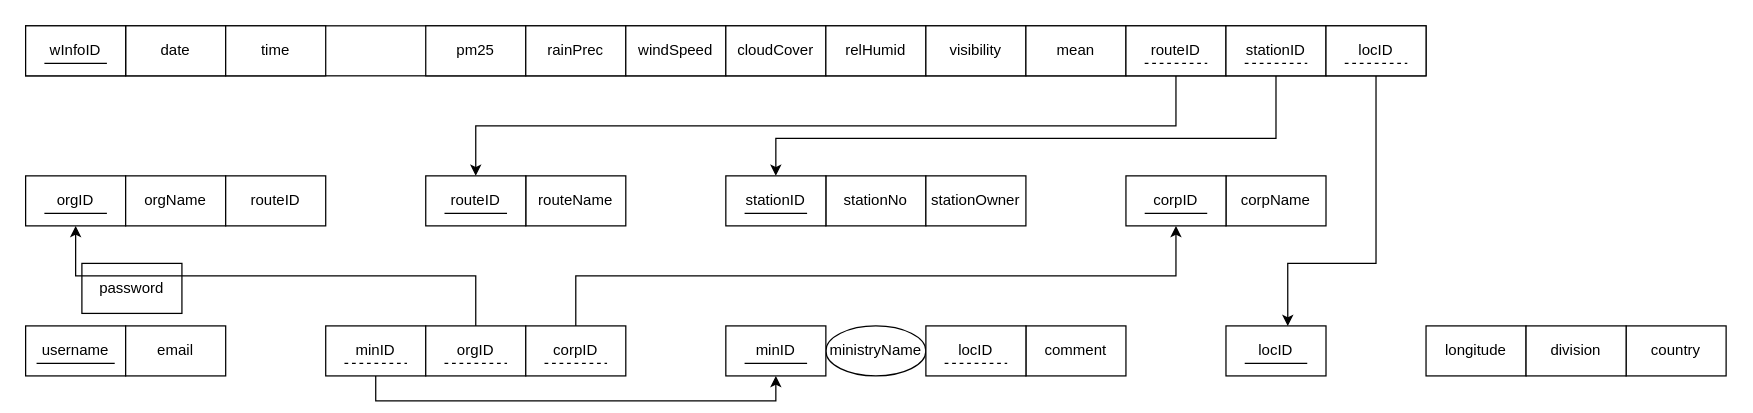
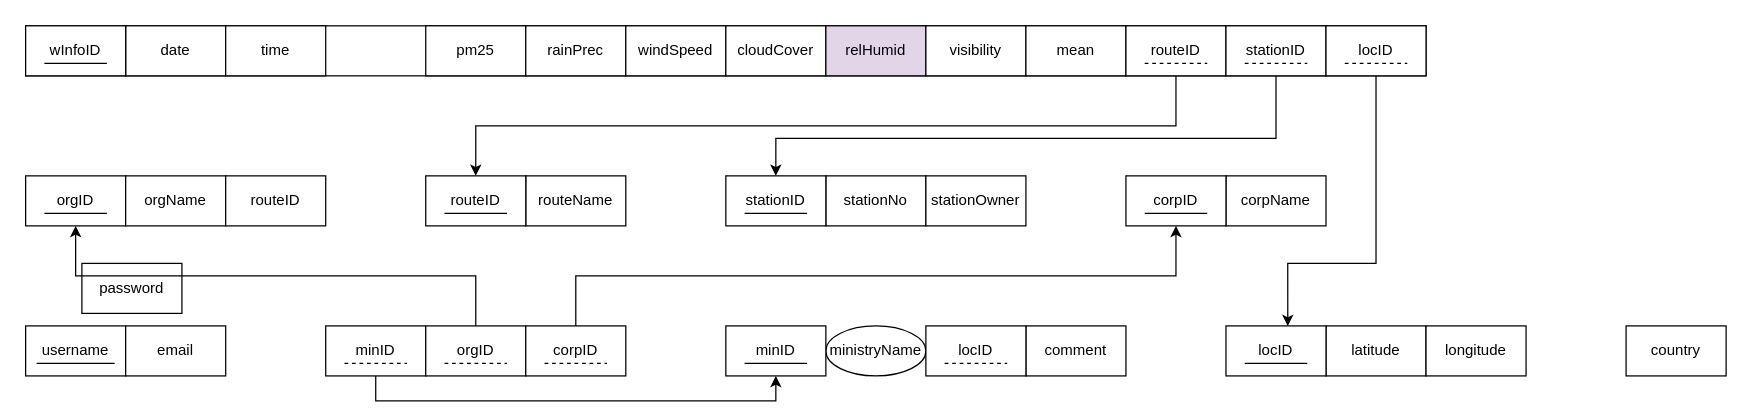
  <mxCell id="0" />
  <mxCell id="1" parent="0" />
  <mxCell id="2" value="username" style="rounded=0;whiteSpace=wrap;html=1;" vertex="1" parent="1"><mxGeometry x="20" y="260" width="80" height="40" as="geometry" /></mxCell>
  <mxCell id="3" value="email" style="rounded=0;whiteSpace=wrap;html=1;" vertex="1" parent="1"><mxGeometry x="100" y="260" width="80" height="40" as="geometry" /></mxCell>
  <mxCell id="4" value="password" style="rounded=0;whiteSpace=wrap;html=1;" vertex="1" parent="1"><mxGeometry x="65" y="210" width="80" height="40" as="geometry" /></mxCell>
  <mxCell id="5" value="routeName" style="rounded=0;whiteSpace=wrap;html=1;" vertex="1" parent="1"><mxGeometry x="420" y="140" width="80" height="40" as="geometry" /></mxCell>
  <mxCell id="6" value="ministryName" style="ellipse;whiteSpace=wrap;html=1;" vertex="1" parent="1"><mxGeometry x="660" y="260" width="80" height="40" as="geometry" /></mxCell>
  <mxCell id="7" value="stationNo" style="rounded=0;whiteSpace=wrap;html=1;" vertex="1" parent="1"><mxGeometry x="660" y="140" width="80" height="40" as="geometry" /></mxCell>
  <mxCell id="8" value="" style="endArrow=none;html=1;rounded=0;" edge="1" parent="1"><mxGeometry width="50" height="50" relative="1" as="geometry"><mxPoint x="28.75" y="290" as="sourcePoint" /><mxPoint x="91.25" y="290" as="targetPoint" /></mxGeometry></mxCell>
  <mxCell id="9" style="edgeStyle=orthogonalEdgeStyle;rounded=0;orthogonalLoop=1;jettySize=auto;html=1;exitX=0.5;exitY=1;exitDx=0;exitDy=0;entryX=0.5;entryY=1;entryDx=0;entryDy=0;" edge="1" parent="1" source="10" target="42"><mxGeometry relative="1" as="geometry" /></mxCell>
  <mxCell id="10" value="minID" style="rounded=0;whiteSpace=wrap;html=1;" vertex="1" parent="1"><mxGeometry x="260" y="260" width="80" height="40" as="geometry" /></mxCell>
  <mxCell id="11" style="edgeStyle=orthogonalEdgeStyle;rounded=0;orthogonalLoop=1;jettySize=auto;html=1;exitX=0.5;exitY=0;exitDx=0;exitDy=0;entryX=0.5;entryY=1;entryDx=0;entryDy=0;" edge="1" parent="1" source="12" target="45"><mxGeometry relative="1" as="geometry" /></mxCell>
  <mxCell id="12" value="orgID" style="rounded=0;whiteSpace=wrap;html=1;" vertex="1" parent="1"><mxGeometry x="340" y="260" width="80" height="40" as="geometry" /></mxCell>
  <mxCell id="13" value="" style="rounded=0;whiteSpace=wrap;html=1;" vertex="1" parent="1"><mxGeometry x="20" y="20" width="1120" height="40" as="geometry" /></mxCell>
  <mxCell id="14" value="date" style="rounded=0;whiteSpace=wrap;html=1;" vertex="1" parent="1"><mxGeometry x="100" y="20" width="80" height="40" as="geometry" /></mxCell>
  <mxCell id="15" value="time" style="rounded=0;whiteSpace=wrap;html=1;" vertex="1" parent="1"><mxGeometry x="180" y="20" width="80" height="40" as="geometry" /></mxCell>
+ <mxCell id="16" value="latitude" style="rounded=0;whiteSpace=wrap;html=1;" vertex="1" parent="1"><mxGeometry x="1060" y="260" width="80" height="40" as="geometry" /></mxCell>
  <mxCell id="17" value="country" style="rounded=0;whiteSpace=wrap;html=1;" vertex="1" parent="1"><mxGeometry x="1300" y="260" width="80" height="40" as="geometry" /></mxCell>
  <mxCell id="18" value="longitude" style="rounded=0;whiteSpace=wrap;html=1;" vertex="1" parent="1"><mxGeometry x="1140" y="260" width="80" height="40" as="geometry" /></mxCell>
- <mxCell id="19" value="division" style="rounded=0;whiteSpace=wrap;html=1;" vertex="1" parent="1"><mxGeometry x="1220" y="260" width="80" height="40" as="geometry" /></mxCell>
  <mxCell id="20" value="pm25" style="rounded=0;whiteSpace=wrap;html=1;" vertex="1" parent="1"><mxGeometry x="340" y="20" width="80" height="40" as="geometry" /></mxCell>
  <mxCell id="21" value="rainPrec" style="rounded=0;whiteSpace=wrap;html=1;" vertex="1" parent="1"><mxGeometry x="420" y="20" width="80" height="40" as="geometry" /></mxCell>
  <mxCell id="22" value="windSpeed" style="rounded=0;whiteSpace=wrap;html=1;" vertex="1" parent="1"><mxGeometry x="500" y="20" width="80" height="40" as="geometry" /></mxCell>
  <mxCell id="23" value="cloudCover" style="rounded=0;whiteSpace=wrap;html=1;" vertex="1" parent="1"><mxGeometry x="580" y="20" width="80" height="40" as="geometry" /></mxCell>
- <mxCell id="24" value="relHumid" style="rounded=0;whiteSpace=wrap;html=1;" vertex="1" parent="1"><mxGeometry x="660" y="20" width="80" height="40" as="geometry" /></mxCell>
+ <mxCell id="24" value="relHumid" style="rounded=0;whiteSpace=wrap;html=1;fillColor=#e1d5e7;" vertex="1" parent="1"><mxGeometry x="660" y="20" width="80" height="40" as="geometry" /></mxCell>
  <mxCell id="25" value="visibility" style="rounded=0;whiteSpace=wrap;html=1;" vertex="1" parent="1"><mxGeometry x="740" y="20" width="80" height="40" as="geometry" /></mxCell>
  <mxCell id="26" value="mean" style="rounded=0;whiteSpace=wrap;html=1;" vertex="1" parent="1"><mxGeometry x="820" y="20" width="80" height="40" as="geometry" /></mxCell>
  <mxCell id="27" style="edgeStyle=orthogonalEdgeStyle;rounded=0;orthogonalLoop=1;jettySize=auto;html=1;exitX=0.5;exitY=0;exitDx=0;exitDy=0;entryX=0.5;entryY=1;entryDx=0;entryDy=0;" edge="1" parent="1" source="28" target="44"><mxGeometry relative="1" as="geometry" /></mxCell>
  <mxCell id="28" value="corpID" style="rounded=0;whiteSpace=wrap;html=1;" vertex="1" parent="1"><mxGeometry x="420" y="260" width="80" height="40" as="geometry" /></mxCell>
  <mxCell id="29" value="routeID" style="rounded=0;whiteSpace=wrap;html=1;" vertex="1" parent="1"><mxGeometry x="340" y="140" width="80" height="40" as="geometry" /></mxCell>
  <mxCell id="30" value="locID" style="rounded=0;whiteSpace=wrap;html=1;" vertex="1" parent="1"><mxGeometry x="980" y="260" width="80" height="40" as="geometry" /></mxCell>
  <mxCell id="31" style="edgeStyle=orthogonalEdgeStyle;rounded=0;orthogonalLoop=1;jettySize=auto;html=1;exitX=0.5;exitY=1;exitDx=0;exitDy=0;entryX=0.5;entryY=0;entryDx=0;entryDy=0;" edge="1" parent="1" source="32" target="29"><mxGeometry relative="1" as="geometry" /></mxCell>
  <mxCell id="32" value="routeID" style="rounded=0;whiteSpace=wrap;html=1;" vertex="1" parent="1"><mxGeometry x="900" y="20" width="80" height="40" as="geometry" /></mxCell>
  <mxCell id="33" value="wInfoID" style="rounded=0;whiteSpace=wrap;html=1;" vertex="1" parent="1"><mxGeometry x="20" y="20" width="80" height="40" as="geometry" /></mxCell>
  <mxCell id="34" value="corpName" style="rounded=0;whiteSpace=wrap;html=1;" vertex="1" parent="1"><mxGeometry x="980" y="140" width="80" height="40" as="geometry" /></mxCell>
  <mxCell id="35" value="comment" style="rounded=0;whiteSpace=wrap;html=1;" vertex="1" parent="1"><mxGeometry x="820" y="260" width="80" height="40" as="geometry" /></mxCell>
  <mxCell id="36" value="" style="endArrow=none;html=1;rounded=0;" edge="1" parent="1"><mxGeometry width="50" height="50" relative="1" as="geometry"><mxPoint x="35" y="50" as="sourcePoint" /><mxPoint x="85" y="50" as="targetPoint" /></mxGeometry></mxCell>
  <mxCell id="37" style="edgeStyle=orthogonalEdgeStyle;rounded=0;orthogonalLoop=1;jettySize=auto;html=1;exitX=0.5;exitY=1;exitDx=0;exitDy=0;" edge="1" parent="1" source="38" target="48"><mxGeometry relative="1" as="geometry"><Array as="points"><mxPoint x="1020" y="110" /><mxPoint x="620" y="110" /></Array></mxGeometry></mxCell>
  <mxCell id="38" value="stationID" style="rounded=0;whiteSpace=wrap;html=1;" vertex="1" parent="1"><mxGeometry x="980" y="20" width="80" height="40" as="geometry" /></mxCell>
  <mxCell id="39" value="stationOwner" style="rounded=0;whiteSpace=wrap;html=1;" vertex="1" parent="1"><mxGeometry x="740" y="140" width="80" height="40" as="geometry" /></mxCell>
  <mxCell id="40" style="edgeStyle=orthogonalEdgeStyle;rounded=0;orthogonalLoop=1;jettySize=auto;html=1;exitX=0.5;exitY=1;exitDx=0;exitDy=0;entryX=0.618;entryY=0.004;entryDx=0;entryDy=0;entryPerimeter=0;" edge="1" parent="1" source="41" target="30"><mxGeometry relative="1" as="geometry"><Array as="points"><mxPoint x="1100" y="210" /><mxPoint x="1029" y="210" /></Array></mxGeometry></mxCell>
  <mxCell id="41" value="locID" style="rounded=0;whiteSpace=wrap;html=1;" vertex="1" parent="1"><mxGeometry x="1060" y="20" width="80" height="40" as="geometry" /></mxCell>
  <mxCell id="42" value="minID" style="rounded=0;whiteSpace=wrap;html=1;" vertex="1" parent="1"><mxGeometry x="580" y="260" width="80" height="40" as="geometry" /></mxCell>
  <mxCell id="43" value="locID" style="rounded=0;whiteSpace=wrap;html=1;" vertex="1" parent="1"><mxGeometry x="740" y="260" width="80" height="40" as="geometry" /></mxCell>
  <mxCell id="44" value="corpID" style="rounded=0;whiteSpace=wrap;html=1;" vertex="1" parent="1"><mxGeometry x="900" y="140" width="80" height="40" as="geometry" /></mxCell>
  <mxCell id="45" value="orgID" style="rounded=0;whiteSpace=wrap;html=1;" vertex="1" parent="1"><mxGeometry x="20" y="140" width="80" height="40" as="geometry" /></mxCell>
  <mxCell id="46" value="orgName" style="rounded=0;whiteSpace=wrap;html=1;" vertex="1" parent="1"><mxGeometry x="100" y="140" width="80" height="40" as="geometry" /></mxCell>
  <mxCell id="47" value="routeID" style="rounded=0;whiteSpace=wrap;html=1;" vertex="1" parent="1"><mxGeometry x="180" y="140" width="80" height="40" as="geometry" /></mxCell>
  <mxCell id="48" value="stationID" style="rounded=0;whiteSpace=wrap;html=1;" vertex="1" parent="1"><mxGeometry x="580" y="140" width="80" height="40" as="geometry" /></mxCell>
  <mxCell id="49" value="" style="endArrow=none;html=1;rounded=0;" edge="1" parent="1"><mxGeometry width="50" height="50" relative="1" as="geometry"><mxPoint x="35" y="170" as="sourcePoint" /><mxPoint x="85" y="170" as="targetPoint" /></mxGeometry></mxCell>
  <mxCell id="50" value="" style="endArrow=none;html=1;rounded=0;" edge="1" parent="1"><mxGeometry width="50" height="50" relative="1" as="geometry"><mxPoint x="355" y="170" as="sourcePoint" /><mxPoint x="405" y="170" as="targetPoint" /></mxGeometry></mxCell>
  <mxCell id="51" value="" style="endArrow=none;html=1;rounded=0;" edge="1" parent="1"><mxGeometry width="50" height="50" relative="1" as="geometry"><mxPoint x="595" y="170" as="sourcePoint" /><mxPoint x="645" y="170" as="targetPoint" /></mxGeometry></mxCell>
  <mxCell id="52" value="" style="endArrow=none;html=1;rounded=0;" edge="1" parent="1"><mxGeometry width="50" height="50" relative="1" as="geometry"><mxPoint x="595" y="290" as="sourcePoint" /><mxPoint x="645" y="290" as="targetPoint" /></mxGeometry></mxCell>
  <mxCell id="53" value="" style="endArrow=none;html=1;rounded=0;" edge="1" parent="1"><mxGeometry width="50" height="50" relative="1" as="geometry"><mxPoint x="915" y="170" as="sourcePoint" /><mxPoint x="965" y="170" as="targetPoint" /></mxGeometry></mxCell>
  <mxCell id="54" value="" style="endArrow=none;html=1;rounded=0;dashed=1;" edge="1" parent="1"><mxGeometry width="50" height="50" relative="1" as="geometry"><mxPoint x="915" y="50" as="sourcePoint" /><mxPoint x="965" y="50" as="targetPoint" /></mxGeometry></mxCell>
  <mxCell id="55" value="" style="endArrow=none;html=1;rounded=0;dashed=1;" edge="1" parent="1"><mxGeometry width="50" height="50" relative="1" as="geometry"><mxPoint x="995" y="50" as="sourcePoint" /><mxPoint x="1045" y="50" as="targetPoint" /></mxGeometry></mxCell>
  <mxCell id="56" value="" style="endArrow=none;html=1;rounded=0;dashed=1;" edge="1" parent="1"><mxGeometry width="50" height="50" relative="1" as="geometry"><mxPoint x="1075" y="50" as="sourcePoint" /><mxPoint x="1125" y="50" as="targetPoint" /></mxGeometry></mxCell>
  <mxCell id="57" value="" style="endArrow=none;html=1;rounded=0;dashed=1;" edge="1" parent="1"><mxGeometry width="50" height="50" relative="1" as="geometry"><mxPoint x="275" y="290" as="sourcePoint" /><mxPoint x="325" y="290" as="targetPoint" /></mxGeometry></mxCell>
  <mxCell id="58" value="" style="endArrow=none;html=1;rounded=0;dashed=1;" edge="1" parent="1"><mxGeometry width="50" height="50" relative="1" as="geometry"><mxPoint x="355" y="290" as="sourcePoint" /><mxPoint x="405" y="290" as="targetPoint" /></mxGeometry></mxCell>
  <mxCell id="59" value="" style="endArrow=none;html=1;rounded=0;dashed=1;" edge="1" parent="1"><mxGeometry width="50" height="50" relative="1" as="geometry"><mxPoint x="435" y="290" as="sourcePoint" /><mxPoint x="485" y="290" as="targetPoint" /></mxGeometry></mxCell>
  <mxCell id="60" value="" style="endArrow=none;html=1;rounded=0;dashed=1;" edge="1" parent="1"><mxGeometry width="50" height="50" relative="1" as="geometry"><mxPoint x="755" y="290" as="sourcePoint" /><mxPoint x="805" y="290" as="targetPoint" /></mxGeometry></mxCell>
  <mxCell id="61" value="" style="endArrow=none;html=1;rounded=0;" edge="1" parent="1"><mxGeometry width="50" height="50" relative="1" as="geometry"><mxPoint x="995" y="290" as="sourcePoint" /><mxPoint x="1045" y="290" as="targetPoint" /></mxGeometry></mxCell>
